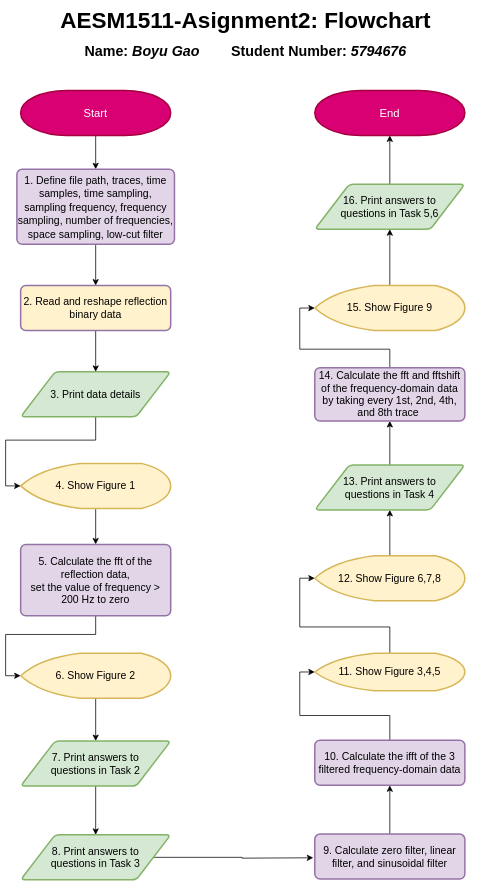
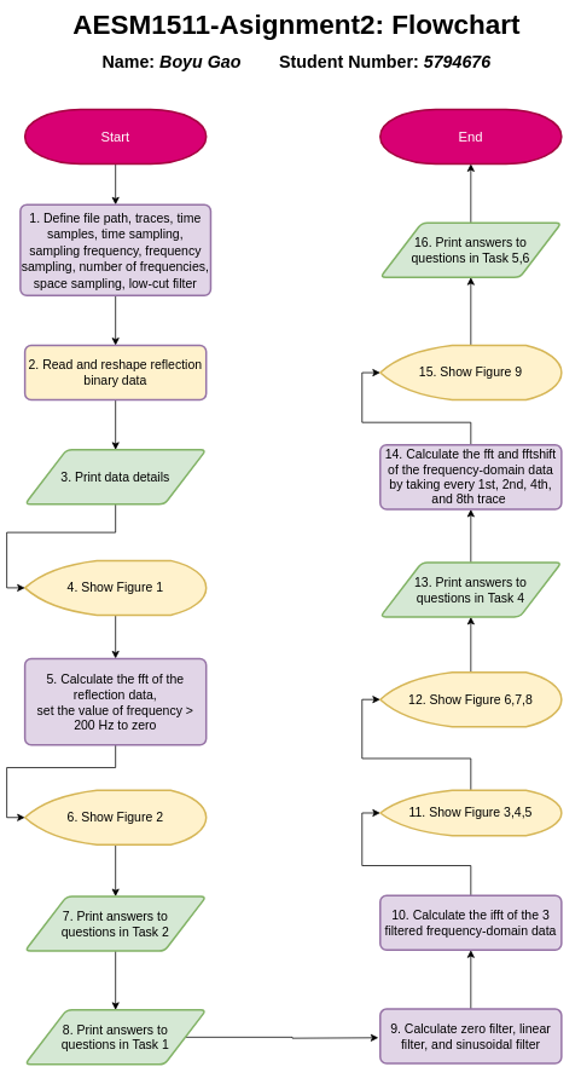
  <mxCell id="0" />
  <mxCell id="1" parent="0" />
  <mxCell id="2" style="edgeStyle=orthogonalEdgeStyle;rounded=0;orthogonalLoop=1;jettySize=auto;html=1;exitX=0.5;exitY=1;exitDx=0;exitDy=0;exitPerimeter=0;entryX=0.5;entryY=0;entryDx=0;entryDy=0;fontSize=14;" edge="1" parent="1" source="3" target="5"><mxGeometry relative="1" as="geometry" /></mxCell>
  <mxCell id="3" value="&lt;font style=&quot;font-size: 15px;&quot;&gt;Start&lt;/font&gt;" style="strokeWidth=2;html=1;shape=mxgraph.flowchart.terminator;whiteSpace=wrap;fillColor=#d80073;fontColor=#ffffff;strokeColor=#A50040;" vertex="1" parent="1"><mxGeometry x="25" y="120" width="200" height="60" as="geometry" /></mxCell>
  <mxCell id="4" style="edgeStyle=orthogonalEdgeStyle;rounded=0;orthogonalLoop=1;jettySize=auto;html=1;exitX=0.5;exitY=1;exitDx=0;exitDy=0;entryX=0.5;entryY=0;entryDx=0;entryDy=0;fontSize=14;" edge="1" parent="1" source="5" target="7"><mxGeometry relative="1" as="geometry" /></mxCell>
  <mxCell id="5" value="&lt;font style=&quot;font-size: 14px;&quot;&gt;1. Define file path, traces, time samples, time sampling, sampling frequency, frequency sampling, number of frequencies, space sampling, low-cut filter&lt;/font&gt;" style="rounded=1;whiteSpace=wrap;html=1;absoluteArcSize=1;arcSize=14;strokeWidth=2;fontSize=15;align=center;fillColor=#e1d5e7;strokeColor=#9673a6;" vertex="1" parent="1"><mxGeometry x="20" y="225" width="210" height="100" as="geometry" /></mxCell>
  <mxCell id="6" style="edgeStyle=orthogonalEdgeStyle;rounded=0;orthogonalLoop=1;jettySize=auto;html=1;exitX=0.5;exitY=1;exitDx=0;exitDy=0;fontSize=14;entryX=0.5;entryY=0;entryDx=0;entryDy=0;" edge="1" parent="1" source="7" target="15"><mxGeometry relative="1" as="geometry"><mxPoint x="125" y="490" as="targetPoint" /></mxGeometry></mxCell>
  <mxCell id="7" value="2. Read and reshape reflection binary data" style="rounded=1;whiteSpace=wrap;html=1;absoluteArcSize=1;arcSize=14;strokeWidth=2;fontSize=14;fillColor=#fff2cc;strokeColor=#9673a6;" vertex="1" parent="1"><mxGeometry x="25" y="380" width="200" height="60" as="geometry" /></mxCell>
  <mxCell id="8" style="edgeStyle=orthogonalEdgeStyle;rounded=0;orthogonalLoop=1;jettySize=auto;html=1;exitX=0.5;exitY=1;exitDx=0;exitDy=0;exitPerimeter=0;entryX=0.5;entryY=0;entryDx=0;entryDy=0;fontSize=14;" edge="1" parent="1" source="9" target="11"><mxGeometry relative="1" as="geometry" /></mxCell>
  <mxCell id="9" value="4. Show Figure 1" style="strokeWidth=2;html=1;shape=mxgraph.flowchart.display;whiteSpace=wrap;fontSize=14;fillColor=#fff2cc;strokeColor=#d6b656;" vertex="1" parent="1"><mxGeometry x="25" y="617" width="200" height="60" as="geometry" /></mxCell>
  <mxCell id="10" style="edgeStyle=orthogonalEdgeStyle;rounded=0;orthogonalLoop=1;jettySize=auto;html=1;exitX=0.5;exitY=1;exitDx=0;exitDy=0;entryX=0;entryY=0.5;entryDx=0;entryDy=0;entryPerimeter=0;fontSize=14;" edge="1" parent="1" source="11" target="13"><mxGeometry relative="1" as="geometry" /></mxCell>
  <mxCell id="11" value="&lt;div&gt;5. Calculate the fft of the reflection data,&lt;/div&gt;&lt;div&gt;set the value of frequency &amp;gt; 200 Hz to zero&lt;/div&gt;" style="rounded=1;whiteSpace=wrap;html=1;absoluteArcSize=1;arcSize=14;strokeWidth=2;fontSize=14;fillColor=#e1d5e7;strokeColor=#9673a6;" vertex="1" parent="1"><mxGeometry x="25" y="725" width="200" height="95" as="geometry" /></mxCell>
  <mxCell id="12" style="edgeStyle=orthogonalEdgeStyle;rounded=0;orthogonalLoop=1;jettySize=auto;html=1;exitX=0.5;exitY=1;exitDx=0;exitDy=0;exitPerimeter=0;entryX=0.5;entryY=0;entryDx=0;entryDy=0;fontSize=14;" edge="1" parent="1" source="13" target="17"><mxGeometry relative="1" as="geometry" /></mxCell>
  <mxCell id="13" value="6. Show Figure 2" style="strokeWidth=2;html=1;shape=mxgraph.flowchart.display;whiteSpace=wrap;fontSize=14;fillColor=#fff2cc;strokeColor=#d6b656;" vertex="1" parent="1"><mxGeometry x="25" y="870" width="200" height="60" as="geometry" /></mxCell>
  <mxCell id="14" style="edgeStyle=orthogonalEdgeStyle;rounded=0;orthogonalLoop=1;jettySize=auto;html=1;exitX=0.5;exitY=1;exitDx=0;exitDy=0;entryX=0;entryY=0.5;entryDx=0;entryDy=0;entryPerimeter=0;fontSize=14;" edge="1" parent="1" source="15" target="9"><mxGeometry relative="1" as="geometry" /></mxCell>
  <mxCell id="15" value="3. Print data details" style="shape=parallelogram;html=1;strokeWidth=2;perimeter=parallelogramPerimeter;whiteSpace=wrap;rounded=1;arcSize=12;size=0.23;fontSize=14;fillColor=#d5e8d4;strokeColor=#82b366;" vertex="1" parent="1"><mxGeometry x="25" y="495" width="200" height="60" as="geometry" /></mxCell>
  <mxCell id="16" style="edgeStyle=orthogonalEdgeStyle;rounded=0;orthogonalLoop=1;jettySize=auto;html=1;exitX=0.5;exitY=1;exitDx=0;exitDy=0;entryX=0.5;entryY=0;entryDx=0;entryDy=0;fontSize=14;" edge="1" parent="1" source="17" target="19"><mxGeometry relative="1" as="geometry" /></mxCell>
  <mxCell id="17" value="7. Print answers to &lt;br&gt;questions in Task 2" style="shape=parallelogram;html=1;strokeWidth=2;perimeter=parallelogramPerimeter;whiteSpace=wrap;rounded=1;arcSize=12;size=0.23;fontSize=14;fillColor=#d5e8d4;strokeColor=#82b366;" vertex="1" parent="1"><mxGeometry x="25" y="987" width="200" height="60" as="geometry" /></mxCell>
  <mxCell id="18" style="edgeStyle=orthogonalEdgeStyle;rounded=0;orthogonalLoop=1;jettySize=auto;html=1;exitX=1;exitY=0.5;exitDx=0;exitDy=0;fontSize=14;" edge="1" parent="1" source="19"><mxGeometry relative="1" as="geometry"><mxPoint x="415" y="1142.588" as="targetPoint" /></mxGeometry></mxCell>
- <mxCell id="19" value="8. Print answers to &lt;br&gt;questions in Task 3" style="shape=parallelogram;html=1;strokeWidth=2;perimeter=parallelogramPerimeter;whiteSpace=wrap;rounded=1;arcSize=12;size=0.23;fontSize=14;fillColor=#d5e8d4;strokeColor=#82b366;" vertex="1" parent="1"><mxGeometry x="25" y="1112" width="200" height="60" as="geometry" /></mxCell>
+ <mxCell id="19" value="8. Print answers to &lt;br&gt;questions in Task 1" style="shape=parallelogram;html=1;strokeWidth=2;perimeter=parallelogramPerimeter;whiteSpace=wrap;rounded=1;arcSize=12;size=0.23;fontSize=14;fillColor=#d5e8d4;strokeColor=#82b366;" vertex="1" parent="1"><mxGeometry x="25" y="1112" width="200" height="60" as="geometry" /></mxCell>
  <mxCell id="20" style="edgeStyle=orthogonalEdgeStyle;rounded=0;orthogonalLoop=1;jettySize=auto;html=1;exitX=0.5;exitY=0;exitDx=0;exitDy=0;entryX=0.5;entryY=1;entryDx=0;entryDy=0;fontSize=14;" edge="1" parent="1" source="21" target="24"><mxGeometry relative="1" as="geometry" /></mxCell>
  <mxCell id="21" value="9. Calculate zero filter, linear filter, and sinusoidal filter" style="rounded=1;whiteSpace=wrap;html=1;absoluteArcSize=1;arcSize=14;strokeWidth=2;fontSize=14;fillColor=#e1d5e7;strokeColor=#9673a6;" vertex="1" parent="1"><mxGeometry x="417" y="1111" width="200" height="60" as="geometry" /></mxCell>
  <mxCell id="22" style="edgeStyle=orthogonalEdgeStyle;rounded=0;orthogonalLoop=1;jettySize=auto;html=1;exitX=0.5;exitY=1;exitDx=0;exitDy=0;fontSize=14;" edge="1" parent="1" source="7" target="7"><mxGeometry relative="1" as="geometry" /></mxCell>
  <mxCell id="23" style="edgeStyle=orthogonalEdgeStyle;rounded=0;orthogonalLoop=1;jettySize=auto;html=1;exitX=0.5;exitY=0;exitDx=0;exitDy=0;entryX=0;entryY=0.5;entryDx=0;entryDy=0;entryPerimeter=0;fontSize=14;" edge="1" parent="1" source="24" target="26"><mxGeometry relative="1" as="geometry" /></mxCell>
  <mxCell id="24" value="10. Calculate the ifft of the 3 filtered frequency-domain data" style="rounded=1;whiteSpace=wrap;html=1;absoluteArcSize=1;arcSize=14;strokeWidth=2;fontSize=14;fillColor=#e1d5e7;strokeColor=#9673a6;" vertex="1" parent="1"><mxGeometry x="417" y="986" width="200" height="60" as="geometry" /></mxCell>
  <mxCell id="25" style="edgeStyle=orthogonalEdgeStyle;rounded=0;orthogonalLoop=1;jettySize=auto;html=1;exitX=0.5;exitY=0;exitDx=0;exitDy=0;exitPerimeter=0;entryX=0;entryY=0.5;entryDx=0;entryDy=0;entryPerimeter=0;fontSize=14;" edge="1" parent="1" source="26" target="28"><mxGeometry relative="1" as="geometry" /></mxCell>
  <mxCell id="26" value="11. Show Figure 3,4,5" style="strokeWidth=2;html=1;shape=mxgraph.flowchart.display;whiteSpace=wrap;fontSize=14;fillColor=#fff2cc;strokeColor=#d6b656;" vertex="1" parent="1"><mxGeometry x="417" y="870" width="200" height="50" as="geometry" /></mxCell>
  <mxCell id="27" style="edgeStyle=orthogonalEdgeStyle;rounded=0;orthogonalLoop=1;jettySize=auto;html=1;exitX=0.5;exitY=0;exitDx=0;exitDy=0;exitPerimeter=0;entryX=0.5;entryY=1;entryDx=0;entryDy=0;fontSize=14;" edge="1" parent="1" source="28" target="30"><mxGeometry relative="1" as="geometry" /></mxCell>
  <mxCell id="28" value="12. Show Figure 6,7,8" style="strokeWidth=2;html=1;shape=mxgraph.flowchart.display;whiteSpace=wrap;fontSize=14;fillColor=#fff2cc;strokeColor=#d6b656;" vertex="1" parent="1"><mxGeometry x="417" y="740" width="200" height="60" as="geometry" /></mxCell>
  <mxCell id="29" style="edgeStyle=orthogonalEdgeStyle;rounded=0;orthogonalLoop=1;jettySize=auto;html=1;exitX=0.5;exitY=0;exitDx=0;exitDy=0;entryX=0.5;entryY=1;entryDx=0;entryDy=0;fontSize=14;" edge="1" parent="1" source="30" target="32"><mxGeometry relative="1" as="geometry" /></mxCell>
  <mxCell id="30" value="13. Print answers to &lt;br&gt;questions in Task 4" style="shape=parallelogram;html=1;strokeWidth=2;perimeter=parallelogramPerimeter;whiteSpace=wrap;rounded=1;arcSize=12;size=0.23;fontSize=14;fillColor=#d5e8d4;strokeColor=#82b366;" vertex="1" parent="1"><mxGeometry x="417" y="619" width="200" height="60" as="geometry" /></mxCell>
  <mxCell id="31" style="edgeStyle=orthogonalEdgeStyle;rounded=0;orthogonalLoop=1;jettySize=auto;html=1;exitX=0.5;exitY=0;exitDx=0;exitDy=0;entryX=0;entryY=0.5;entryDx=0;entryDy=0;entryPerimeter=0;fontSize=14;" edge="1" parent="1" source="32" target="34"><mxGeometry relative="1" as="geometry" /></mxCell>
  <mxCell id="32" value="14. Calculate the fft and fftshift of the frequency-domain data by taking every 1st, 2nd, 4th, and 8th trace&amp;nbsp;" style="rounded=1;whiteSpace=wrap;html=1;absoluteArcSize=1;arcSize=14;strokeWidth=2;fontSize=14;fillColor=#e1d5e7;strokeColor=#9673a6;" vertex="1" parent="1"><mxGeometry x="417" y="489.5" width="200" height="71" as="geometry" /></mxCell>
  <mxCell id="33" style="edgeStyle=orthogonalEdgeStyle;rounded=0;orthogonalLoop=1;jettySize=auto;html=1;exitX=0.5;exitY=0;exitDx=0;exitDy=0;exitPerimeter=0;fontSize=14;entryX=0.5;entryY=1;entryDx=0;entryDy=0;" edge="1" parent="1" source="34" target="36"><mxGeometry relative="1" as="geometry"><mxPoint x="516.765" y="310" as="targetPoint" /></mxGeometry></mxCell>
  <mxCell id="34" value="15. Show Figure 9" style="strokeWidth=2;html=1;shape=mxgraph.flowchart.display;whiteSpace=wrap;fontSize=14;fillColor=#fff2cc;strokeColor=#d6b656;" vertex="1" parent="1"><mxGeometry x="417" y="380" width="200" height="60" as="geometry" /></mxCell>
  <mxCell id="35" style="edgeStyle=orthogonalEdgeStyle;rounded=0;orthogonalLoop=1;jettySize=auto;html=1;exitX=0.5;exitY=0;exitDx=0;exitDy=0;entryX=0.5;entryY=1;entryDx=0;entryDy=0;entryPerimeter=0;fontSize=14;" edge="1" parent="1" source="36" target="37"><mxGeometry relative="1" as="geometry" /></mxCell>
  <mxCell id="36" value="16. Print answers to &lt;br&gt;questions in Task 5,6" style="shape=parallelogram;html=1;strokeWidth=2;perimeter=parallelogramPerimeter;whiteSpace=wrap;rounded=1;arcSize=12;size=0.23;fontSize=14;fillColor=#d5e8d4;strokeColor=#82b366;" vertex="1" parent="1"><mxGeometry x="417" y="245" width="200" height="60" as="geometry" /></mxCell>
  <mxCell id="37" value="&lt;font style=&quot;font-size: 15px;&quot;&gt;End&lt;/font&gt;" style="strokeWidth=2;html=1;shape=mxgraph.flowchart.terminator;whiteSpace=wrap;fillColor=#d80073;fontColor=#ffffff;strokeColor=#A50040;" vertex="1" parent="1"><mxGeometry x="417" y="120" width="200" height="60" as="geometry" /></mxCell>
  <mxCell id="38" value="&lt;b&gt;&lt;font style=&quot;&quot;&gt;&lt;span style=&quot;font-size: 30px;&quot;&gt;AESM1511-Asignment2: Flowchart&lt;/span&gt;&lt;br&gt;&lt;br&gt;&lt;/font&gt;&lt;/b&gt;" style="text;html=1;strokeColor=none;fillColor=none;align=center;verticalAlign=middle;whiteSpace=wrap;rounded=0;fontSize=14;" vertex="1" parent="1"><mxGeometry x="75" y="20" width="500" height="30" as="geometry" /></mxCell>
  <mxCell id="39" value="&lt;b style=&quot;font-size: 14px;&quot;&gt;&lt;font style=&quot;font-size: 19px;&quot;&gt;Name:&amp;nbsp;&lt;i&gt;Boyu Gao&lt;/i&gt;&amp;nbsp; &amp;nbsp; &amp;nbsp; &amp;nbsp; Student Number:&amp;nbsp;&lt;i&gt;5794676&lt;/i&gt;&lt;/font&gt;&lt;/b&gt;" style="text;html=1;strokeColor=none;fillColor=none;align=center;verticalAlign=middle;whiteSpace=wrap;rounded=0;fontSize=19;" vertex="1" parent="1"><mxGeometry x="80" y="53" width="490" height="30" as="geometry" /></mxCell>
